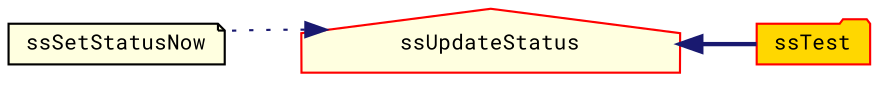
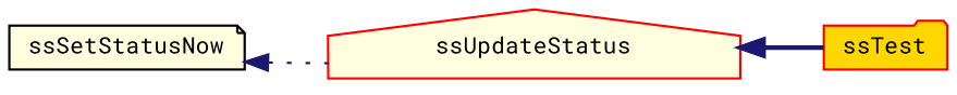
  digraph {
    fontname="Roboto Mono"
    rankdir=LR
    node [color=red fillcolor=lightyellow fontname="Roboto Mono" fontsize=10 style=filled]
    edge [color=midnightblue dir=back fontname="Roboto Mono" fontsize=10 labelfontname=Helvetica labelfontsize=10]
    n1 [color=black fontcolor=black height=0.2 label=ssSetStatusNow shape=note width=0.4]
    n2 [height=0.2 label=ssUpdateStatus shape=house width=0.4]
    n3 [fillcolor=gold height=0.2 label=ssTest shape=folder width=0.4]
-   n2 -> n1 [style=dotted]
+   n1 -> n2 [style=dotted]
    n2 -> n3 [style=bold]
  }
